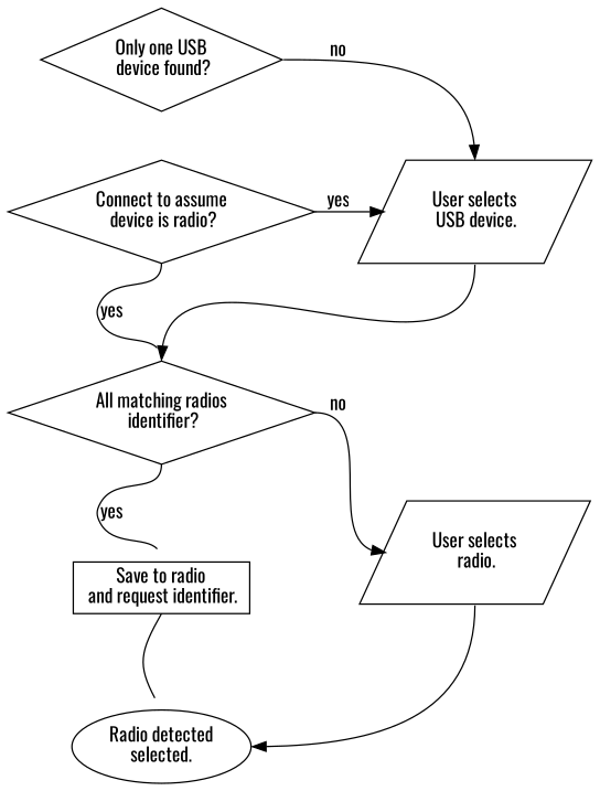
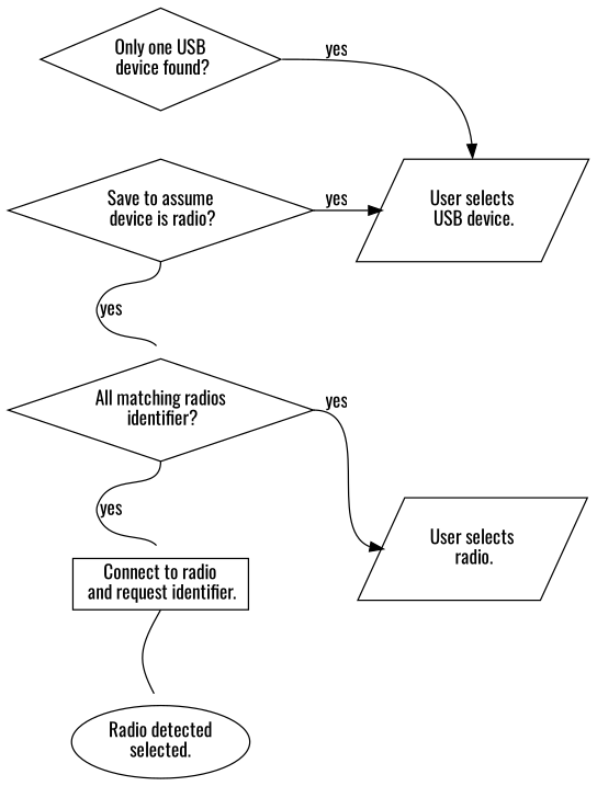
  digraph {
    fontname=Oswald
    nodesep=0.5
    rankdir=LR
    ranksep=0.25
    node [fontname=Oswald shape=diamond]
    edge [fontname=Oswald headport=n tailport=s]
    n1 [label="Only one USB\n device found?"]
-   n2 [label="Connect to assume\n device is radio?"]
+   n2 [label="Save to assume\n device is radio?"]
    n3 [label="All matching radios\n identifier?"]
-   n4 [label="Save to radio\n and request identifier." shape=rect]
+   n4 [label="Connect to radio\n and request identifier." shape=rect]
    n5 [label="Radio detected\nselected." shape=oval]
    n6 [label="User selects\n USB device." shape=parallelogram]
    n7 [label="User selects\n radio." shape=parallelogram]
    subgraph sub_1 {
      rank=same
      n1
      n2
      n3
      n4
      n5
    }
    subgraph sub_2 {
      rank=same
      n6
      n7
    }
-   n1 -> n6 [label=no tailport=e]
+   n1 -> n6 [label=yes tailport=e]
    n2 -> n3 [label=yes]
    n2 -> n6 [headport=w label=yes tailport=e]
    n3 -> n4 [label=yes]
-   n3 -> n7 [headport=w label=no tailport=e]
+   n3 -> n7 [headport=w label=yes tailport=e]
    n4 -> n5
-   n6 -> n3
-   n7 -> n5 [headport=e]
  }
